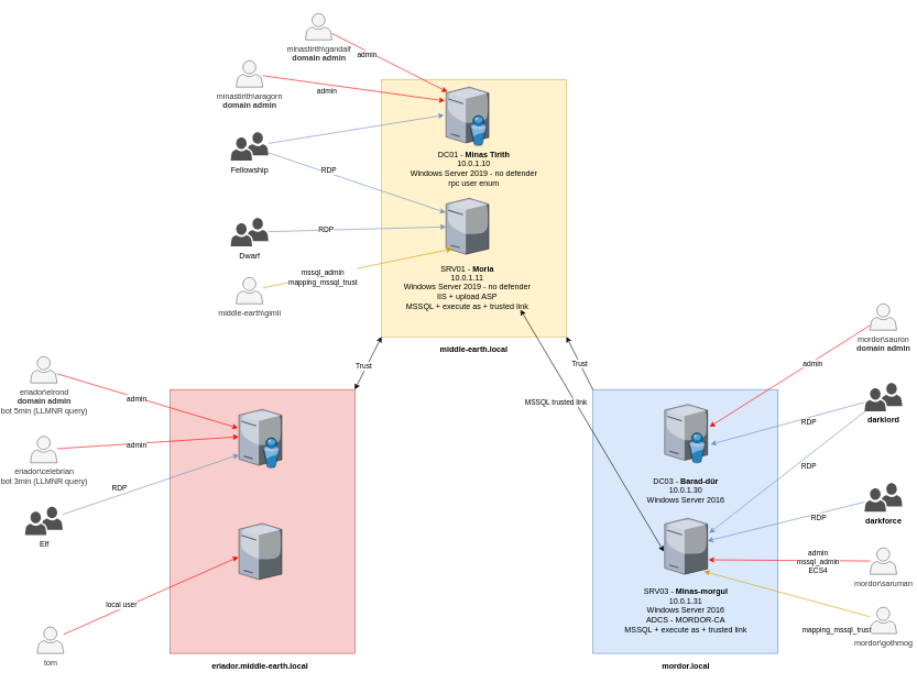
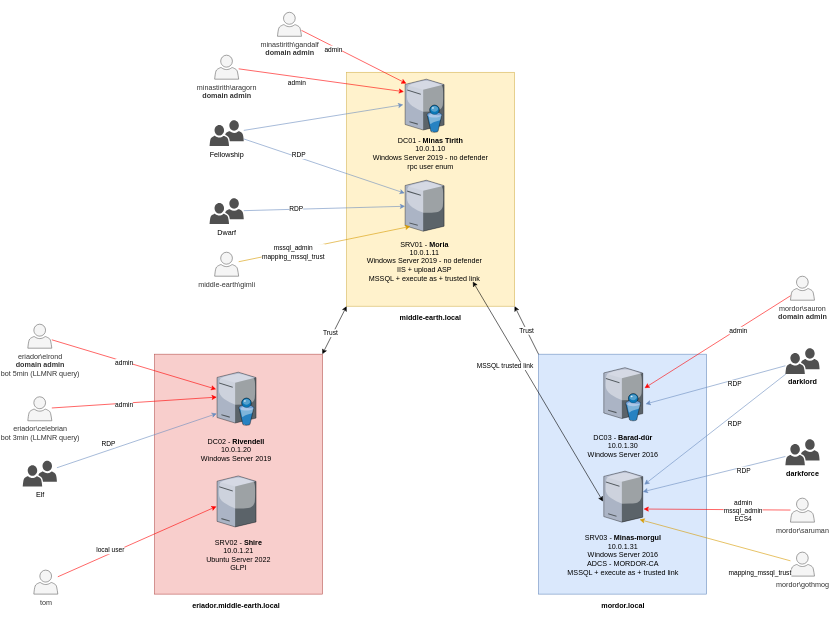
  <mxCell id="0" />
  <mxCell id="1" parent="0" />
  <mxCell id="2" value="" style="rounded=0;whiteSpace=wrap;html=1;fillColor=#fff2cc;strokeColor=#d6b656;" parent="1" vertex="1"><mxGeometry x="560" y="120" width="280" height="390" as="geometry" /></mxCell>
  <mxCell id="3" value="" style="rounded=0;whiteSpace=wrap;html=1;fillColor=#f8cecc;strokeColor=#b85450;" parent="1" vertex="1"><mxGeometry x="240" y="590" width="279.5" height="400" as="geometry" /></mxCell>
  <mxCell id="4" value="" style="verticalLabelPosition=bottom;aspect=fixed;html=1;verticalAlign=top;strokeColor=none;shape=mxgraph.citrix.directory_server;rounded=0;shadow=0;comic=0;fontFamily=Verdana;" parent="1" vertex="1"><mxGeometry x="343.99" y="620" width="65" height="88.5" as="geometry" /></mxCell>
  <mxCell id="5" value="" style="verticalLabelPosition=bottom;aspect=fixed;html=1;verticalAlign=top;strokeColor=none;shape=mxgraph.citrix.directory_server;rounded=0;shadow=0;comic=0;fontFamily=Verdana;" parent="1" vertex="1"><mxGeometry x="657.5" y="131.5" width="65" height="88.5" as="geometry" /></mxCell>
  <mxCell id="6" value="" style="verticalLabelPosition=bottom;aspect=fixed;html=1;verticalAlign=top;strokeColor=none;shape=mxgraph.citrix.tower_server;rounded=0;shadow=0;comic=0;fontFamily=Verdana;" parent="1" vertex="1"><mxGeometry x="657.5" y="300" width="65" height="85" as="geometry" /></mxCell>
+ <mxCell id="7" value="&lt;div&gt;DC02 -&lt;b&gt; Rivendell&lt;br&gt;&lt;/b&gt;&lt;/div&gt;&lt;div&gt;10.0.1.20&lt;/div&gt;&lt;div&gt;Windows Server 2019&lt;br&gt;&lt;/div&gt;" style="text;html=1;strokeColor=none;fillColor=none;align=center;verticalAlign=middle;whiteSpace=wrap;rounded=0;" parent="1" vertex="1"><mxGeometry x="306.49" y="725" width="140" height="50" as="geometry" /></mxCell>
  <mxCell id="8" value="&lt;b&gt;mordor.local&lt;/b&gt;" style="text;html=1;strokeColor=none;fillColor=none;align=center;verticalAlign=middle;whiteSpace=wrap;rounded=0;" parent="1" vertex="1"><mxGeometry x="911.25" y="957.5" width="220" height="40" as="geometry" /></mxCell>
  <mxCell id="9" value="&lt;div&gt;DC01 - &lt;b&gt;Minas Tirith&lt;br&gt;&lt;/b&gt;&lt;/div&gt;&lt;div&gt;10.0.1.10&lt;/div&gt;&lt;div&gt;Windows Server 2019 - no defender&lt;br&gt;&lt;/div&gt;&lt;div&gt;rpc user enum&lt;br&gt;&lt;/div&gt;" style="text;html=1;strokeColor=none;fillColor=none;align=center;verticalAlign=middle;whiteSpace=wrap;rounded=0;" parent="1" vertex="1"><mxGeometry x="590" y="220" width="220" height="70" as="geometry" /></mxCell>
  <mxCell id="10" value="" style="rounded=0;whiteSpace=wrap;html=1;fillColor=#dae8fc;strokeColor=#6c8ebf;" parent="1" vertex="1"><mxGeometry x="880" y="590" width="280" height="400" as="geometry" /></mxCell>
  <mxCell id="11" value="" style="verticalLabelPosition=bottom;aspect=fixed;html=1;verticalAlign=top;strokeColor=none;shape=mxgraph.citrix.directory_server;rounded=0;shadow=0;comic=0;fontFamily=Verdana;" parent="1" vertex="1"><mxGeometry x="988.75" y="612.5" width="65" height="88.5" as="geometry" /></mxCell>
  <mxCell id="12" value="" style="verticalLabelPosition=bottom;aspect=fixed;html=1;verticalAlign=top;strokeColor=none;shape=mxgraph.citrix.tower_server;rounded=0;shadow=0;comic=0;fontFamily=Verdana;" parent="1" vertex="1"><mxGeometry x="988.75" y="785" width="65" height="85" as="geometry" /></mxCell>
  <mxCell id="13" value="&lt;div&gt;DC03 - &lt;b&gt;Barad-dûr&lt;/b&gt;&lt;/div&gt;&lt;div&gt;10.0.1.30&lt;/div&gt;&lt;div&gt;Windows Server 2016&lt;br&gt;&lt;/div&gt;" style="text;html=1;strokeColor=none;fillColor=none;align=center;verticalAlign=middle;whiteSpace=wrap;rounded=0;" parent="1" vertex="1"><mxGeometry x="951.25" y="717.5" width="140" height="50" as="geometry" /></mxCell>
  <mxCell id="14" value="&lt;div&gt;SRV01 - &lt;b&gt;Moria&lt;/b&gt;&lt;/div&gt;&lt;div&gt;10.0.1.11&lt;/div&gt;&lt;div&gt;Windows Server 2019 - no defender&lt;/div&gt;&lt;div&gt;IIS + upload ASP&lt;b&gt;&lt;br&gt;&lt;/b&gt;&lt;/div&gt;&lt;div&gt;MSSQL + execute as + trusted link&lt;br&gt;&lt;/div&gt;" style="text;html=1;strokeColor=none;fillColor=none;align=center;verticalAlign=middle;whiteSpace=wrap;rounded=0;" parent="1" vertex="1"><mxGeometry x="585" y="400" width="210" height="70" as="geometry" /></mxCell>
  <mxCell id="15" value="&lt;div&gt;SRV03 - &lt;b&gt;Minas-morgul&lt;/b&gt;&lt;br&gt;&lt;/div&gt;&lt;div&gt;10.0.1.31&lt;/div&gt;&lt;div&gt;Windows Server 2016&lt;br&gt;ADCS - MORDOR-CA&lt;/div&gt;&lt;div&gt;MSSQL + execute as + trusted link&lt;br&gt;&lt;/div&gt;" style="text;html=1;strokeColor=none;fillColor=none;align=center;verticalAlign=middle;whiteSpace=wrap;rounded=0;" parent="1" vertex="1"><mxGeometry x="916.25" y="890" width="210" height="70" as="geometry" /></mxCell>
  <mxCell id="16" value="" style="endArrow=classic;startArrow=classic;html=1;rounded=0;exitX=0;exitY=1;exitDx=0;exitDy=0;entryX=1;entryY=0;entryDx=0;entryDy=0;" parent="1" source="2" target="3" edge="1"><mxGeometry width="50" height="50" relative="1" as="geometry"><mxPoint x="1070" y="160" as="sourcePoint" /><mxPoint x="1120" y="110" as="targetPoint" /></mxGeometry></mxCell>
  <mxCell id="17" value="Trust" style="edgeLabel;html=1;align=center;verticalAlign=middle;resizable=0;points=[];" parent="16" vertex="1" connectable="0"><mxGeometry x="0.185" y="-3" relative="1" as="geometry"><mxPoint x="-1" y="-1" as="offset" /></mxGeometry></mxCell>
  <mxCell id="18" value="" style="endArrow=classic;startArrow=none;html=1;rounded=0;exitX=0;exitY=0;exitDx=0;exitDy=0;entryX=1;entryY=1;entryDx=0;entryDy=0;startFill=0;" parent="1" source="10" target="2" edge="1"><mxGeometry width="50" height="50" relative="1" as="geometry"><mxPoint x="841.25" y="110" as="sourcePoint" /><mxPoint x="958.75" y="40" as="targetPoint" /></mxGeometry></mxCell>
  <mxCell id="19" value="Trust" style="edgeLabel;html=1;align=center;verticalAlign=middle;resizable=0;points=[];" parent="18" vertex="1" connectable="0"><mxGeometry x="0.185" y="-3" relative="1" as="geometry"><mxPoint x="1" y="9" as="offset" /></mxGeometry></mxCell>
  <mxCell id="20" value="" style="endArrow=classic;startArrow=classic;html=1;rounded=0;entryX=-0.02;entryY=0.595;entryDx=0;entryDy=0;entryPerimeter=0;exitX=0.883;exitY=0.986;exitDx=0;exitDy=0;exitPerimeter=0;" parent="1" source="14" target="12" edge="1"><mxGeometry width="50" height="50" relative="1" as="geometry"><mxPoint x="700" y="480" as="sourcePoint" /><mxPoint x="936.123" y="790.33" as="targetPoint" /></mxGeometry></mxCell>
  <mxCell id="21" value="&lt;div&gt;MSSQL trusted link&lt;/div&gt;" style="edgeLabel;html=1;align=center;verticalAlign=middle;resizable=0;points=[];" parent="20" vertex="1" connectable="0"><mxGeometry x="0.185" y="-3" relative="1" as="geometry"><mxPoint x="-73" y="-78" as="offset" /></mxGeometry></mxCell>
  <mxCell id="22" value="" style="endArrow=classic;html=1;rounded=0;entryX=1.046;entryY=0.384;entryDx=0;entryDy=0;entryPerimeter=0;fillColor=#f8cecc;strokeColor=#FF0000;" parent="1" source="24" target="11" edge="1"><mxGeometry width="50" height="50" relative="1" as="geometry"><mxPoint x="1480" y="805" as="sourcePoint" /><mxPoint x="1390" y="945" as="targetPoint" /></mxGeometry></mxCell>
  <mxCell id="23" value="&lt;div&gt;admin&lt;/div&gt;" style="edgeLabel;html=1;align=center;verticalAlign=middle;resizable=0;points=[];" parent="22" vertex="1" connectable="0"><mxGeometry x="-0.116" relative="1" as="geometry"><mxPoint x="20" y="-10" as="offset" /></mxGeometry></mxCell>
  <mxCell id="24" value="&lt;div&gt;mordor\sauron&lt;/div&gt;&lt;div&gt;&lt;b&gt;domain admin&lt;/b&gt;&lt;br&gt;&lt;/div&gt;" style="sketch=0;pointerEvents=1;shadow=0;dashed=0;html=1;strokeColor=#666666;labelPosition=center;verticalLabelPosition=bottom;verticalAlign=top;outlineConnect=0;align=center;shape=mxgraph.office.users.user;fillColor=#f5f5f5;fontColor=#333333;" parent="1" vertex="1"><mxGeometry x="1300" y="460" width="40" height="40" as="geometry" /></mxCell>
  <mxCell id="25" value="&lt;div&gt;&lt;b&gt;darklord&lt;/b&gt;&lt;/div&gt;" style="sketch=0;pointerEvents=1;shadow=0;dashed=0;html=1;strokeColor=none;fillColor=#505050;labelPosition=center;verticalLabelPosition=bottom;verticalAlign=top;outlineConnect=0;align=center;shape=mxgraph.office.users.users_two;" parent="1" vertex="1"><mxGeometry x="1291.5" y="580" width="57" height="43" as="geometry" /></mxCell>
  <mxCell id="26" value="&lt;b&gt;darkforce&lt;/b&gt;" style="sketch=0;pointerEvents=1;shadow=0;dashed=0;html=1;strokeColor=none;fillColor=#505050;labelPosition=center;verticalLabelPosition=bottom;verticalAlign=top;outlineConnect=0;align=center;shape=mxgraph.office.users.users_two;" parent="1" vertex="1"><mxGeometry x="1291.5" y="732" width="57" height="43" as="geometry" /></mxCell>
  <mxCell id="27" value="" style="endArrow=classic;html=1;rounded=0;entryX=1.072;entryY=0.685;entryDx=0;entryDy=0;entryPerimeter=0;fillColor=#dae8fc;strokeColor=#6c8ebf;" parent="1" source="25" target="11" edge="1"><mxGeometry width="50" height="50" relative="1" as="geometry"><mxPoint x="1490" y="815" as="sourcePoint" /><mxPoint x="1285.49" y="868.984" as="targetPoint" /></mxGeometry></mxCell>
  <mxCell id="28" value="RDP" style="edgeLabel;html=1;align=center;verticalAlign=middle;resizable=0;points=[];" parent="27" vertex="1" connectable="0"><mxGeometry x="-0.116" relative="1" as="geometry"><mxPoint x="18" y="2" as="offset" /></mxGeometry></mxCell>
  <mxCell id="29" value="" style="endArrow=classic;html=1;rounded=0;fillColor=#dae8fc;strokeColor=#6c8ebf;" parent="1" source="26" target="12" edge="1"><mxGeometry width="50" height="50" relative="1" as="geometry"><mxPoint x="1491.5" y="936.323" as="sourcePoint" /><mxPoint x="1287.18" y="895.623" as="targetPoint" /></mxGeometry></mxCell>
  <mxCell id="30" value="RDP" style="edgeLabel;html=1;align=center;verticalAlign=middle;resizable=0;points=[];" parent="29" vertex="1" connectable="0"><mxGeometry x="-0.116" relative="1" as="geometry"><mxPoint x="35" y="-3" as="offset" /></mxGeometry></mxCell>
  <mxCell id="31" value="&lt;div&gt;mordor\saruman&lt;/div&gt;" style="sketch=0;pointerEvents=1;shadow=0;dashed=0;html=1;strokeColor=#666666;labelPosition=center;verticalLabelPosition=bottom;verticalAlign=top;outlineConnect=0;align=center;shape=mxgraph.office.users.user;fillColor=#f5f5f5;fontColor=#333333;" parent="1" vertex="1"><mxGeometry x="1300" y="830" width="40" height="40" as="geometry" /></mxCell>
  <mxCell id="32" value="" style="endArrow=classic;html=1;rounded=0;entryX=1.021;entryY=0.743;entryDx=0;entryDy=0;entryPerimeter=0;fillColor=#f8cecc;strokeColor=#FF0000;" parent="1" source="31" target="12" edge="1"><mxGeometry width="50" height="50" relative="1" as="geometry"><mxPoint x="1490" y="815" as="sourcePoint" /><mxPoint x="1285.49" y="868.984" as="targetPoint" /></mxGeometry></mxCell>
  <mxCell id="33" value="&lt;div&gt;admin&lt;/div&gt;&lt;div&gt;mssql_admin&lt;/div&gt;&lt;div&gt;ECS4&lt;/div&gt;" style="edgeLabel;html=1;align=center;verticalAlign=middle;resizable=0;points=[];" parent="32" vertex="1" connectable="0"><mxGeometry x="-0.116" relative="1" as="geometry"><mxPoint x="28" y="1" as="offset" /></mxGeometry></mxCell>
  <mxCell id="34" value="&lt;div&gt;mordor\gothmog&lt;/div&gt;" style="sketch=0;pointerEvents=1;shadow=0;dashed=0;html=1;strokeColor=#666666;labelPosition=center;verticalLabelPosition=bottom;verticalAlign=top;outlineConnect=0;align=center;shape=mxgraph.office.users.user;fillColor=#f5f5f5;fontColor=#333333;" parent="1" vertex="1"><mxGeometry x="1300" y="920" width="40" height="40" as="geometry" /></mxCell>
  <mxCell id="35" value="" style="endArrow=classic;html=1;rounded=0;entryX=0.918;entryY=0.949;entryDx=0;entryDy=0;entryPerimeter=0;fillColor=#ffe6cc;strokeColor=#d79b00;" parent="1" source="34" target="12" edge="1"><mxGeometry width="50" height="50" relative="1" as="geometry"><mxPoint x="1416.14" y="901.84" as="sourcePoint" /><mxPoint x="1200.005" y="1154.995" as="targetPoint" /></mxGeometry></mxCell>
  <mxCell id="36" value="mapping_mssql_trust" style="edgeLabel;html=1;align=center;verticalAlign=middle;resizable=0;points=[];" parent="35" vertex="1" connectable="0"><mxGeometry x="-0.116" relative="1" as="geometry"><mxPoint x="59" y="50" as="offset" /></mxGeometry></mxCell>
  <mxCell id="37" value="" style="endArrow=classic;html=1;rounded=0;entryX=0.032;entryY=0.082;entryDx=0;entryDy=0;entryPerimeter=0;fillColor=#f8cecc;strokeColor=#FF0000;" parent="1" source="39" target="5" edge="1"><mxGeometry width="50" height="50" relative="1" as="geometry"><mxPoint x="131" y="650" as="sourcePoint" /><mxPoint x="-73.51" y="703.984" as="targetPoint" /></mxGeometry></mxCell>
  <mxCell id="38" value="&lt;div&gt;admin&lt;/div&gt;" style="edgeLabel;html=1;align=center;verticalAlign=middle;resizable=0;points=[];" parent="37" vertex="1" connectable="0"><mxGeometry x="-0.116" relative="1" as="geometry"><mxPoint x="-25" y="-8" as="offset" /></mxGeometry></mxCell>
  <mxCell id="39" value="minastirith\gandalf&lt;div&gt;&lt;b&gt;domain admin&lt;/b&gt;&lt;br&gt;&lt;/div&gt;" style="sketch=0;pointerEvents=1;shadow=0;dashed=0;html=1;strokeColor=#666666;labelPosition=center;verticalLabelPosition=bottom;verticalAlign=top;outlineConnect=0;align=center;shape=mxgraph.office.users.user;fillColor=#f5f5f5;fontColor=#333333;" parent="1" vertex="1"><mxGeometry x="444.75" y="20" width="40" height="40" as="geometry" /></mxCell>
  <mxCell id="40" value="" style="endArrow=classic;html=1;rounded=0;entryX=-0.03;entryY=0.236;entryDx=0;entryDy=0;entryPerimeter=0;fillColor=#f8cecc;strokeColor=#FF0000;" parent="1" source="42" target="5" edge="1"><mxGeometry width="50" height="50" relative="1" as="geometry"><mxPoint x="76.49" y="750" as="sourcePoint" /><mxPoint x="287.53" y="798.144" as="targetPoint" /></mxGeometry></mxCell>
  <mxCell id="41" value="&lt;div&gt;admin&lt;/div&gt;" style="edgeLabel;html=1;align=center;verticalAlign=middle;resizable=0;points=[];" parent="40" vertex="1" connectable="0"><mxGeometry x="-0.116" relative="1" as="geometry"><mxPoint x="-25" y="5" as="offset" /></mxGeometry></mxCell>
  <mxCell id="42" value="minastirith\aragorn&lt;div&gt;&lt;b&gt;domain admin&lt;/b&gt;&lt;br&gt;&lt;/div&gt;" style="sketch=0;pointerEvents=1;shadow=0;dashed=0;html=1;strokeColor=#666666;labelPosition=center;verticalLabelPosition=bottom;verticalAlign=top;outlineConnect=0;align=center;shape=mxgraph.office.users.user;fillColor=#f5f5f5;fontColor=#333333;" parent="1" vertex="1"><mxGeometry x="340" y="91.5" width="40" height="40" as="geometry" /></mxCell>
  <mxCell id="43" value="Fellowship" style="sketch=0;pointerEvents=1;shadow=0;dashed=0;html=1;strokeColor=none;fillColor=#505050;labelPosition=center;verticalLabelPosition=bottom;verticalAlign=top;outlineConnect=0;align=center;shape=mxgraph.office.users.users_two;" parent="1" vertex="1"><mxGeometry x="331.5" y="200" width="57" height="43" as="geometry" /></mxCell>
  <mxCell id="44" value="Dwarf" style="sketch=0;pointerEvents=1;shadow=0;dashed=0;html=1;strokeColor=none;fillColor=#505050;labelPosition=center;verticalLabelPosition=bottom;verticalAlign=top;outlineConnect=0;align=center;shape=mxgraph.office.users.users_two;" parent="1" vertex="1"><mxGeometry x="331.5" y="330" width="57" height="43" as="geometry" /></mxCell>
  <mxCell id="45" value="&lt;div&gt;eriador\elrond&lt;/div&gt;&lt;div&gt;&lt;b&gt;domain admin&lt;/b&gt;&lt;/div&gt;&lt;div&gt;bot 5min (LLMNR query)&lt;/div&gt;" style="sketch=0;pointerEvents=1;shadow=0;dashed=0;html=1;strokeColor=#666666;labelPosition=center;verticalLabelPosition=bottom;verticalAlign=top;outlineConnect=0;align=center;shape=mxgraph.office.users.user;fillColor=#f5f5f5;fontColor=#333333;" parent="1" vertex="1"><mxGeometry x="28.5" y="540" width="40" height="40" as="geometry" /></mxCell>
  <mxCell id="46" value="middle-earth\gimli" style="sketch=0;pointerEvents=1;shadow=0;dashed=0;html=1;strokeColor=#666666;labelPosition=center;verticalLabelPosition=bottom;verticalAlign=top;outlineConnect=0;align=center;shape=mxgraph.office.users.user;fillColor=#f5f5f5;fontColor=#333333;" parent="1" vertex="1"><mxGeometry x="340" y="420" width="40" height="40" as="geometry" /></mxCell>
  <mxCell id="47" value="&lt;div&gt;eriador\celebrian&lt;/div&gt;&lt;div&gt;bot 3min (LLMNR query)&lt;/div&gt;" style="sketch=0;pointerEvents=1;shadow=0;dashed=0;html=1;strokeColor=#666666;labelPosition=center;verticalLabelPosition=bottom;verticalAlign=top;outlineConnect=0;align=center;shape=mxgraph.office.users.user;fillColor=#f5f5f5;fontColor=#333333;" parent="1" vertex="1"><mxGeometry x="28.5" y="661" width="40" height="40" as="geometry" /></mxCell>
  <mxCell id="48" value="" style="endArrow=classic;html=1;rounded=0;entryX=-0.008;entryY=0.254;entryDx=0;entryDy=0;entryPerimeter=0;fillColor=#dae8fc;strokeColor=#6c8ebf;" parent="1" source="43" target="6" edge="1"><mxGeometry width="50" height="50" relative="1" as="geometry"><mxPoint x="427" y="252.626" as="sourcePoint" /><mxPoint x="644.38" y="159.999" as="targetPoint" /></mxGeometry></mxCell>
  <mxCell id="49" value="RDP" style="edgeLabel;html=1;align=center;verticalAlign=middle;resizable=0;points=[];" parent="48" vertex="1" connectable="0"><mxGeometry x="-0.116" relative="1" as="geometry"><mxPoint x="-27" y="-14" as="offset" /></mxGeometry></mxCell>
  <mxCell id="50" value="" style="endArrow=classic;html=1;rounded=0;entryX=-0.047;entryY=0.481;entryDx=0;entryDy=0;entryPerimeter=0;fillColor=#dae8fc;strokeColor=#6c8ebf;" parent="1" source="43" target="5" edge="1"><mxGeometry width="50" height="50" relative="1" as="geometry"><mxPoint x="437" y="263.648" as="sourcePoint" /><mxPoint x="666.2" y="361.34" as="targetPoint" /></mxGeometry></mxCell>
  <mxCell id="51" value="" style="endArrow=classic;html=1;rounded=0;fillColor=#dae8fc;strokeColor=#6c8ebf;" parent="1" source="44" target="6" edge="1"><mxGeometry width="50" height="50" relative="1" as="geometry"><mxPoint x="470" y="265.432" as="sourcePoint" /><mxPoint x="666.2" y="361.34" as="targetPoint" /></mxGeometry></mxCell>
  <mxCell id="52" value="RDP" style="edgeLabel;html=1;align=center;verticalAlign=middle;resizable=0;points=[];" parent="51" vertex="1" connectable="0"><mxGeometry x="-0.116" relative="1" as="geometry"><mxPoint x="-32" y="-1" as="offset" /></mxGeometry></mxCell>
  <mxCell id="53" value="" style="endArrow=classic;html=1;rounded=0;fillColor=#f8cecc;strokeColor=#FF0000;entryX=-0.024;entryY=0.321;entryDx=0;entryDy=0;entryPerimeter=0;" parent="1" source="45" target="4" edge="1"><mxGeometry width="50" height="50" relative="1" as="geometry"><mxPoint x="398.7" y="396.5" as="sourcePoint" /><mxPoint x="657.5" y="473.493" as="targetPoint" /></mxGeometry></mxCell>
  <mxCell id="54" value="&lt;div&gt;admin&lt;/div&gt;" style="edgeLabel;html=1;align=center;verticalAlign=middle;resizable=0;points=[];" parent="53" vertex="1" connectable="0"><mxGeometry x="-0.116" relative="1" as="geometry"><mxPoint x="-1" y="1" as="offset" /></mxGeometry></mxCell>
  <mxCell id="55" value="" style="endArrow=classic;html=1;rounded=0;fillColor=#ffe6cc;strokeColor=#d79b00;entryX=-0.02;entryY=0.788;entryDx=0;entryDy=0;entryPerimeter=0;" parent="1" source="46" edge="1"><mxGeometry width="50" height="50" relative="1" as="geometry"><mxPoint x="370" y="412.595" as="sourcePoint" /><mxPoint x="666.2" y="376.98" as="targetPoint" /></mxGeometry></mxCell>
  <mxCell id="56" value="mssql_admin&lt;div&gt;mapping_mssql_trust&lt;br&gt;&lt;/div&gt;" style="edgeLabel;html=1;align=center;verticalAlign=middle;resizable=0;points=[];" parent="55" vertex="1" connectable="0"><mxGeometry x="-0.116" relative="1" as="geometry"><mxPoint x="-36" y="10" as="offset" /></mxGeometry></mxCell>
  <mxCell id="57" value="" style="endArrow=classic;html=1;rounded=0;fillColor=#f8cecc;strokeColor=#FF0000;entryX=-0.006;entryY=0.47;entryDx=0;entryDy=0;entryPerimeter=0;" parent="1" source="47" target="4" edge="1"><mxGeometry width="50" height="50" relative="1" as="geometry"><mxPoint x="419.16" y="120.004" as="sourcePoint" /><mxPoint x="657.505" y="220.754" as="targetPoint" /></mxGeometry></mxCell>
  <mxCell id="58" value="&lt;div&gt;admin&lt;/div&gt;" style="edgeLabel;html=1;align=center;verticalAlign=middle;resizable=0;points=[];" parent="57" vertex="1" connectable="0"><mxGeometry x="-0.116" relative="1" as="geometry"><mxPoint x="-2" y="2" as="offset" /></mxGeometry></mxCell>
  <mxCell id="59" value="" style="verticalLabelPosition=bottom;aspect=fixed;html=1;verticalAlign=top;strokeColor=none;shape=mxgraph.citrix.tower_server;rounded=0;shadow=0;comic=0;fontFamily=Verdana;" parent="1" vertex="1"><mxGeometry x="343.99" y="793" width="65" height="85" as="geometry" /></mxCell>
+ <mxCell id="60" value="&lt;div&gt;SRV02 - &lt;b&gt;Shire&lt;/b&gt;&lt;/div&gt;&lt;div&gt;10.0.1.21&lt;/div&gt;&lt;div&gt;Ubuntu Server 2022&lt;br&gt;&lt;/div&gt;GLPI" style="text;html=1;strokeColor=none;fillColor=none;align=center;verticalAlign=middle;whiteSpace=wrap;rounded=0;" parent="1" vertex="1"><mxGeometry x="274.75" y="890" width="210" height="70" as="geometry" /></mxCell>
  <mxCell id="61" value="&lt;b&gt;mordor.local&lt;/b&gt;" style="text;html=1;strokeColor=none;fillColor=none;align=center;verticalAlign=middle;whiteSpace=wrap;rounded=0;" parent="1" vertex="1"><mxGeometry x="911.25" y="990" width="220" height="40" as="geometry" /></mxCell>
  <mxCell id="62" value="&lt;b&gt;eriador.middle-earth.local&lt;/b&gt;" style="text;html=1;strokeColor=none;fillColor=none;align=center;verticalAlign=middle;whiteSpace=wrap;rounded=0;" parent="1" vertex="1"><mxGeometry x="266.49" y="990" width="220" height="40" as="geometry" /></mxCell>
  <mxCell id="63" value="&lt;b&gt;middle-earth.local&lt;/b&gt;" style="text;html=1;strokeColor=none;fillColor=none;align=center;verticalAlign=middle;whiteSpace=wrap;rounded=0;" parent="1" vertex="1"><mxGeometry x="590" y="510" width="220" height="40" as="geometry" /></mxCell>
  <mxCell id="64" value="tom" style="sketch=0;pointerEvents=1;shadow=0;dashed=0;html=1;strokeColor=#666666;labelPosition=center;verticalLabelPosition=bottom;verticalAlign=top;outlineConnect=0;align=center;shape=mxgraph.office.users.user;fillColor=#f5f5f5;fontColor=#333333;" parent="1" vertex="1"><mxGeometry x="38.5" y="950" width="40" height="40" as="geometry" /></mxCell>
  <mxCell id="65" value="Elf" style="sketch=0;pointerEvents=1;shadow=0;dashed=0;html=1;strokeColor=none;fillColor=#505050;labelPosition=center;verticalLabelPosition=bottom;verticalAlign=top;outlineConnect=0;align=center;shape=mxgraph.office.users.users_two;" parent="1" vertex="1"><mxGeometry x="20" y="767.5" width="57" height="43" as="geometry" /></mxCell>
  <mxCell id="66" value="" style="endArrow=classic;html=1;rounded=0;fillColor=#f8cecc;strokeColor=#FF0000;entryX=-0.015;entryY=0.598;entryDx=0;entryDy=0;entryPerimeter=0;" parent="1" source="64" target="59" edge="1"><mxGeometry width="50" height="50" relative="1" as="geometry"><mxPoint x="70.29" y="1011.88" as="sourcePoint" /><mxPoint x="257.79" y="969.696" as="targetPoint" /></mxGeometry></mxCell>
  <mxCell id="67" value="local user" style="edgeLabel;html=1;align=center;verticalAlign=middle;resizable=0;points=[];" parent="66" vertex="1" connectable="0"><mxGeometry x="-0.116" relative="1" as="geometry"><mxPoint x="-30" y="7" as="offset" /></mxGeometry></mxCell>
  <mxCell id="68" value="" style="endArrow=classic;html=1;rounded=0;fillColor=#dae8fc;strokeColor=#6c8ebf;entryX=-0.006;entryY=0.78;entryDx=0;entryDy=0;entryPerimeter=0;" parent="1" source="65" target="4" edge="1"><mxGeometry width="50" height="50" relative="1" as="geometry"><mxPoint x="87" y="809.147" as="sourcePoint" /><mxPoint x="353.015" y="833.855" as="targetPoint" /></mxGeometry></mxCell>
  <mxCell id="69" value="RDP" style="edgeLabel;html=1;align=center;verticalAlign=middle;resizable=0;points=[];" parent="68" vertex="1" connectable="0"><mxGeometry x="-0.116" relative="1" as="geometry"><mxPoint x="-32" y="-1" as="offset" /></mxGeometry></mxCell>
  <mxCell id="70" value="" style="endArrow=classic;html=1;rounded=0;entryX=1.04;entryY=0.263;entryDx=0;entryDy=0;entryPerimeter=0;fillColor=#dae8fc;strokeColor=#6c8ebf;" parent="1" source="25" target="12" edge="1"><mxGeometry width="50" height="50" relative="1" as="geometry"><mxPoint x="1300" y="620" as="sourcePoint" /><mxPoint x="1068.43" y="683.122" as="targetPoint" /></mxGeometry></mxCell>
  <mxCell id="71" value="RDP" style="edgeLabel;html=1;align=center;verticalAlign=middle;resizable=0;points=[];" parent="70" vertex="1" connectable="0"><mxGeometry x="-0.116" relative="1" as="geometry"><mxPoint x="18" y="2" as="offset" /></mxGeometry></mxCell>
